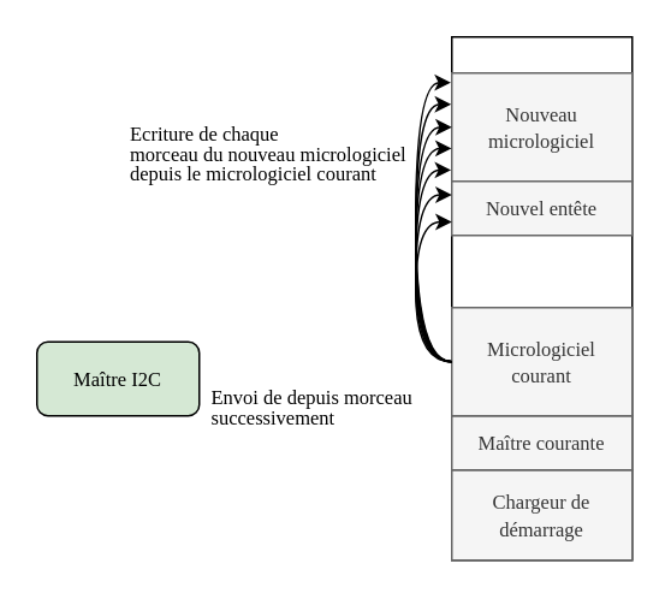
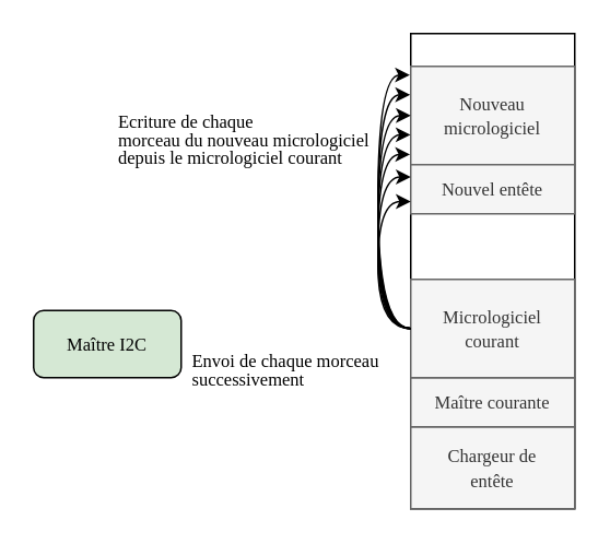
  <mxCell id="0" />
  <mxCell id="1" parent="0" />
  <mxCell id="2" value="&lt;font face=&quot;computer modern&quot; style=&quot;font-size: 11px;&quot; data-font-src=&quot;https://fonts.googleapis.com/css?family=computer+modern&quot;&gt;Maître I2C&lt;/font&gt;" style="rounded=1;whiteSpace=wrap;html=1;fillColor=#d5e8d4;" parent="1" vertex="1"><mxGeometry x="20" y="189" width="90" height="41" as="geometry" /></mxCell>
  <mxCell id="3" value="" style="rounded=0;whiteSpace=wrap;html=1;" parent="1" vertex="1"><mxGeometry x="250" y="20" width="100" height="290" as="geometry" /></mxCell>
- <mxCell id="4" value="&lt;font face=&quot;computer modern&quot; style=&quot;font-size: 11px;&quot; data-font-src=&quot;https://fonts.googleapis.com/css?family=computer+modern&quot;&gt;Chargeur de&lt;br&gt;démarrage&lt;br&gt;&lt;/font&gt;" style="rounded=0;whiteSpace=wrap;html=1;fillColor=#f5f5f5;fontColor=#333333;strokeColor=#666666;" parent="1" vertex="1"><mxGeometry x="250" y="260" width="100" height="50" as="geometry" /></mxCell>
+ <mxCell id="4" value="&lt;font face=&quot;computer modern&quot; style=&quot;font-size: 11px;&quot; data-font-src=&quot;https://fonts.googleapis.com/css?family=computer+modern&quot;&gt;Chargeur de&lt;br&gt;entête&lt;br&gt;&lt;/font&gt;" style="rounded=0;whiteSpace=wrap;html=1;fillColor=#f5f5f5;fontColor=#333333;strokeColor=#666666;" parent="1" vertex="1"><mxGeometry x="250" y="260" width="100" height="50" as="geometry" /></mxCell>
  <mxCell id="5" value="&lt;font face=&quot;computer modern&quot; style=&quot;font-size: 11px;&quot; data-font-src=&quot;https://fonts.googleapis.com/css?family=computer+modern&quot;&gt;Maître courante&lt;/font&gt;" style="rounded=0;whiteSpace=wrap;html=1;fillColor=#f5f5f5;fontColor=#333333;strokeColor=#666666;" parent="1" vertex="1"><mxGeometry x="250" y="230" width="100" height="30" as="geometry" /></mxCell>
  <mxCell id="6" value="&lt;font style=&quot;font-size: 11px;&quot; data-font-src=&quot;https://fonts.googleapis.com/css?family=computer+modern&quot; face=&quot;computer modern&quot;&gt;&lt;span style=&quot;font-size: 11px;&quot;&gt;Micrologiciel&lt;br&gt;&lt;/span&gt;courant&lt;/font&gt;" style="rounded=0;whiteSpace=wrap;html=1;fillColor=#f5f5f5;fontColor=#333333;strokeColor=#666666;" parent="1" vertex="1"><mxGeometry x="250" y="170" width="100" height="60" as="geometry" /></mxCell>
  <mxCell id="7" value="&lt;font style=&quot;font-size: 11px;&quot; data-font-src=&quot;https://fonts.googleapis.com/css?family=computer+modern&quot; face=&quot;computer modern&quot;&gt;&lt;span style=&quot;font-size: 11px;&quot;&gt;Nouveau&lt;br&gt;&lt;/span&gt;micrologiciel&lt;/font&gt;" style="rounded=0;whiteSpace=wrap;html=1;fillColor=#f5f5f5;fontColor=#333333;strokeColor=#666666;" parent="1" vertex="1"><mxGeometry x="250" y="40" width="100" height="60" as="geometry" /></mxCell>
  <mxCell id="8" value="&lt;pre style=&quot;border-color: var(--border-color); line-height: 11px; font-size: 11px;&quot;&gt;&lt;font data-font-src=&quot;https://fonts.googleapis.com/css?family=computer+modern&quot; face=&quot;computer modern&quot;&gt;&lt;font style=&quot;border-color: var(--border-color);&quot; data-font-src=&quot;https://fonts.googleapis.com/css?family=asap&quot;&gt;Ecriture de chaque&lt;br&gt;morceau du nouveau &lt;span style=&quot;white-space: normal;&quot;&gt;micrologiciel depuis le micrologiciel courant&lt;/span&gt;&lt;/font&gt;&lt;/font&gt;&lt;/pre&gt;" style="text;html=1;strokeColor=none;fillColor=none;align=left;verticalAlign=middle;whiteSpace=wrap;rounded=0;" parent="1" vertex="1"><mxGeometry x="70" y="60" width="120" height="50" as="geometry" /></mxCell>
  <mxCell id="9" value="&lt;font face=&quot;computer modern&quot; style=&quot;font-size: 11px;&quot; data-font-src=&quot;https://fonts.googleapis.com/css?family=computer+modern&quot;&gt;Nouvel entête&lt;/font&gt;" style="rounded=0;whiteSpace=wrap;html=1;fillColor=#f5f5f5;fontColor=#333333;strokeColor=#666666;" parent="1" vertex="1"><mxGeometry x="250" y="100" width="100" height="30" as="geometry" /></mxCell>
  <mxCell id="10" value="" style="endArrow=classic;html=1;rounded=0;entryX=0;entryY=0.75;entryDx=0;entryDy=0;exitX=0;exitY=0.5;exitDx=0;exitDy=0;edgeStyle=orthogonalEdgeStyle;curved=1;" parent="1" source="6" target="9" edge="1"><mxGeometry width="50" height="50" relative="1" as="geometry"><mxPoint x="170" y="140" as="sourcePoint" /><mxPoint x="260" y="118" as="targetPoint" /><Array as="points"><mxPoint x="230" y="200" /><mxPoint x="230" y="122" /></Array></mxGeometry></mxCell>
  <mxCell id="11" value="" style="endArrow=classic;html=1;rounded=0;entryX=0;entryY=0.25;entryDx=0;entryDy=0;exitX=0;exitY=0.5;exitDx=0;exitDy=0;edgeStyle=orthogonalEdgeStyle;curved=1;" parent="1" source="6" target="9" edge="1"><mxGeometry width="50" height="50" relative="1" as="geometry"><mxPoint x="260" y="210" as="sourcePoint" /><mxPoint x="260" y="133" as="targetPoint" /><Array as="points"><mxPoint x="230" y="200" /><mxPoint x="230" y="108" /></Array></mxGeometry></mxCell>
  <mxCell id="12" value="" style="endArrow=classic;html=1;rounded=0;entryX=-0.004;entryY=0.896;entryDx=0;entryDy=0;exitX=0;exitY=0.5;exitDx=0;exitDy=0;edgeStyle=orthogonalEdgeStyle;curved=1;entryPerimeter=0;" parent="1" source="6" target="7" edge="1"><mxGeometry width="50" height="50" relative="1" as="geometry"><mxPoint x="260" y="210" as="sourcePoint" /><mxPoint x="260" y="118" as="targetPoint" /><Array as="points"><mxPoint x="230" y="200" /><mxPoint x="230" y="94" /><mxPoint x="250" y="94" /></Array></mxGeometry></mxCell>
  <mxCell id="13" value="" style="endArrow=classic;html=1;rounded=0;entryX=-0.001;entryY=0.696;entryDx=0;entryDy=0;exitX=0;exitY=0.5;exitDx=0;exitDy=0;edgeStyle=orthogonalEdgeStyle;curved=1;entryPerimeter=0;" parent="1" source="6" target="7" edge="1"><mxGeometry width="50" height="50" relative="1" as="geometry"><mxPoint x="260" y="210" as="sourcePoint" /><mxPoint x="259" y="104" as="targetPoint" /><Array as="points"><mxPoint x="230" y="200" /><mxPoint x="230" y="82" /></Array></mxGeometry></mxCell>
  <mxCell id="14" value="" style="endArrow=classic;html=1;rounded=0;edgeStyle=orthogonalEdgeStyle;curved=1;" parent="1" edge="1"><mxGeometry width="50" height="50" relative="1" as="geometry"><mxPoint x="250" y="200" as="sourcePoint" /><mxPoint x="250" y="70" as="targetPoint" /><Array as="points"><mxPoint x="230" y="200" /><mxPoint x="230" y="70" /></Array></mxGeometry></mxCell>
  <mxCell id="15" value="" style="endArrow=classic;html=1;rounded=0;edgeStyle=orthogonalEdgeStyle;curved=1;entryX=-0.004;entryY=0.289;entryDx=0;entryDy=0;entryPerimeter=0;" parent="1" target="7" edge="1"><mxGeometry width="50" height="50" relative="1" as="geometry"><mxPoint x="250" y="200" as="sourcePoint" /><mxPoint x="260" y="80" as="targetPoint" /><Array as="points"><mxPoint x="230" y="200" /><mxPoint x="230" y="57" /></Array></mxGeometry></mxCell>
  <mxCell id="16" value="" style="endArrow=classic;html=1;rounded=0;edgeStyle=orthogonalEdgeStyle;curved=1;entryX=-0.005;entryY=0.088;entryDx=0;entryDy=0;entryPerimeter=0;exitX=0;exitY=0.5;exitDx=0;exitDy=0;" parent="1" source="6" target="7" edge="1"><mxGeometry width="50" height="50" relative="1" as="geometry"><mxPoint x="260" y="210" as="sourcePoint" /><mxPoint x="260" y="67" as="targetPoint" /><Array as="points"><mxPoint x="230" y="200" /><mxPoint x="230" y="45" /></Array></mxGeometry></mxCell>
- <mxCell id="17" value="&lt;pre style=&quot;border-color: var(--border-color); line-height: 11px; font-size: 11px;&quot;&gt;&lt;font face=&quot;computer modern&quot;&gt;Envoi de depuis morceau&lt;br&gt;successivement&lt;/font&gt;&lt;/pre&gt;" style="text;html=1;strokeColor=none;fillColor=none;align=left;verticalAlign=middle;whiteSpace=wrap;rounded=0;" parent="1" vertex="1"><mxGeometry x="115" y="200" width="120" height="50" as="geometry" /></mxCell>
+ <mxCell id="17" value="&lt;pre style=&quot;border-color: var(--border-color); line-height: 11px; font-size: 11px;&quot;&gt;&lt;font face=&quot;computer modern&quot;&gt;Envoi de chaque morceau&lt;br&gt;successivement&lt;/font&gt;&lt;/pre&gt;" style="text;html=1;strokeColor=none;fillColor=none;align=left;verticalAlign=middle;whiteSpace=wrap;rounded=0;" parent="1" vertex="1"><mxGeometry x="115" y="200" width="120" height="50" as="geometry" /></mxCell>
